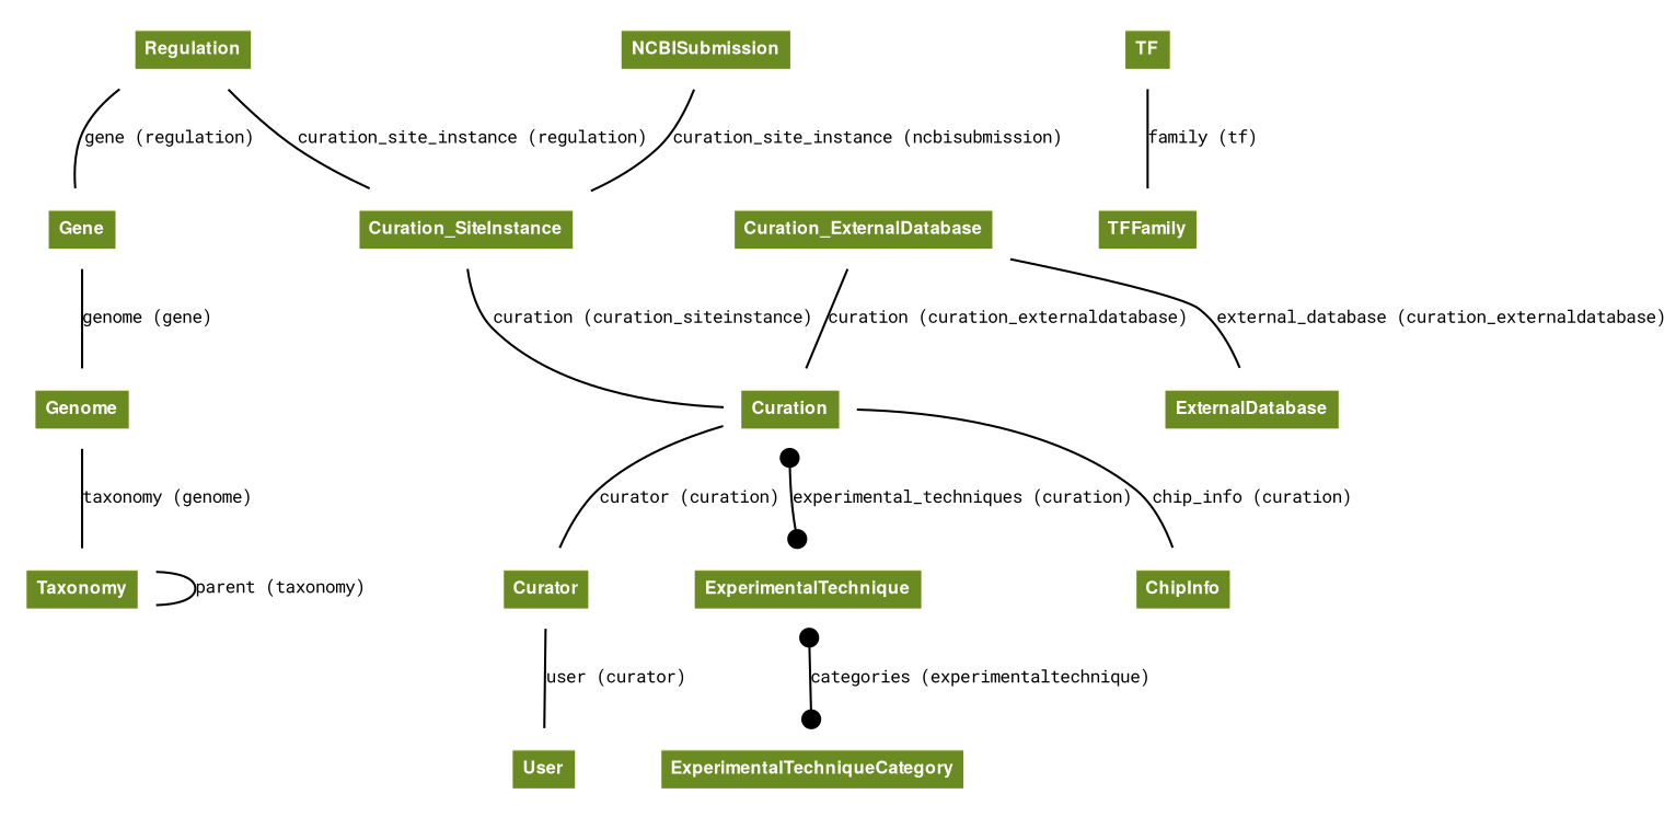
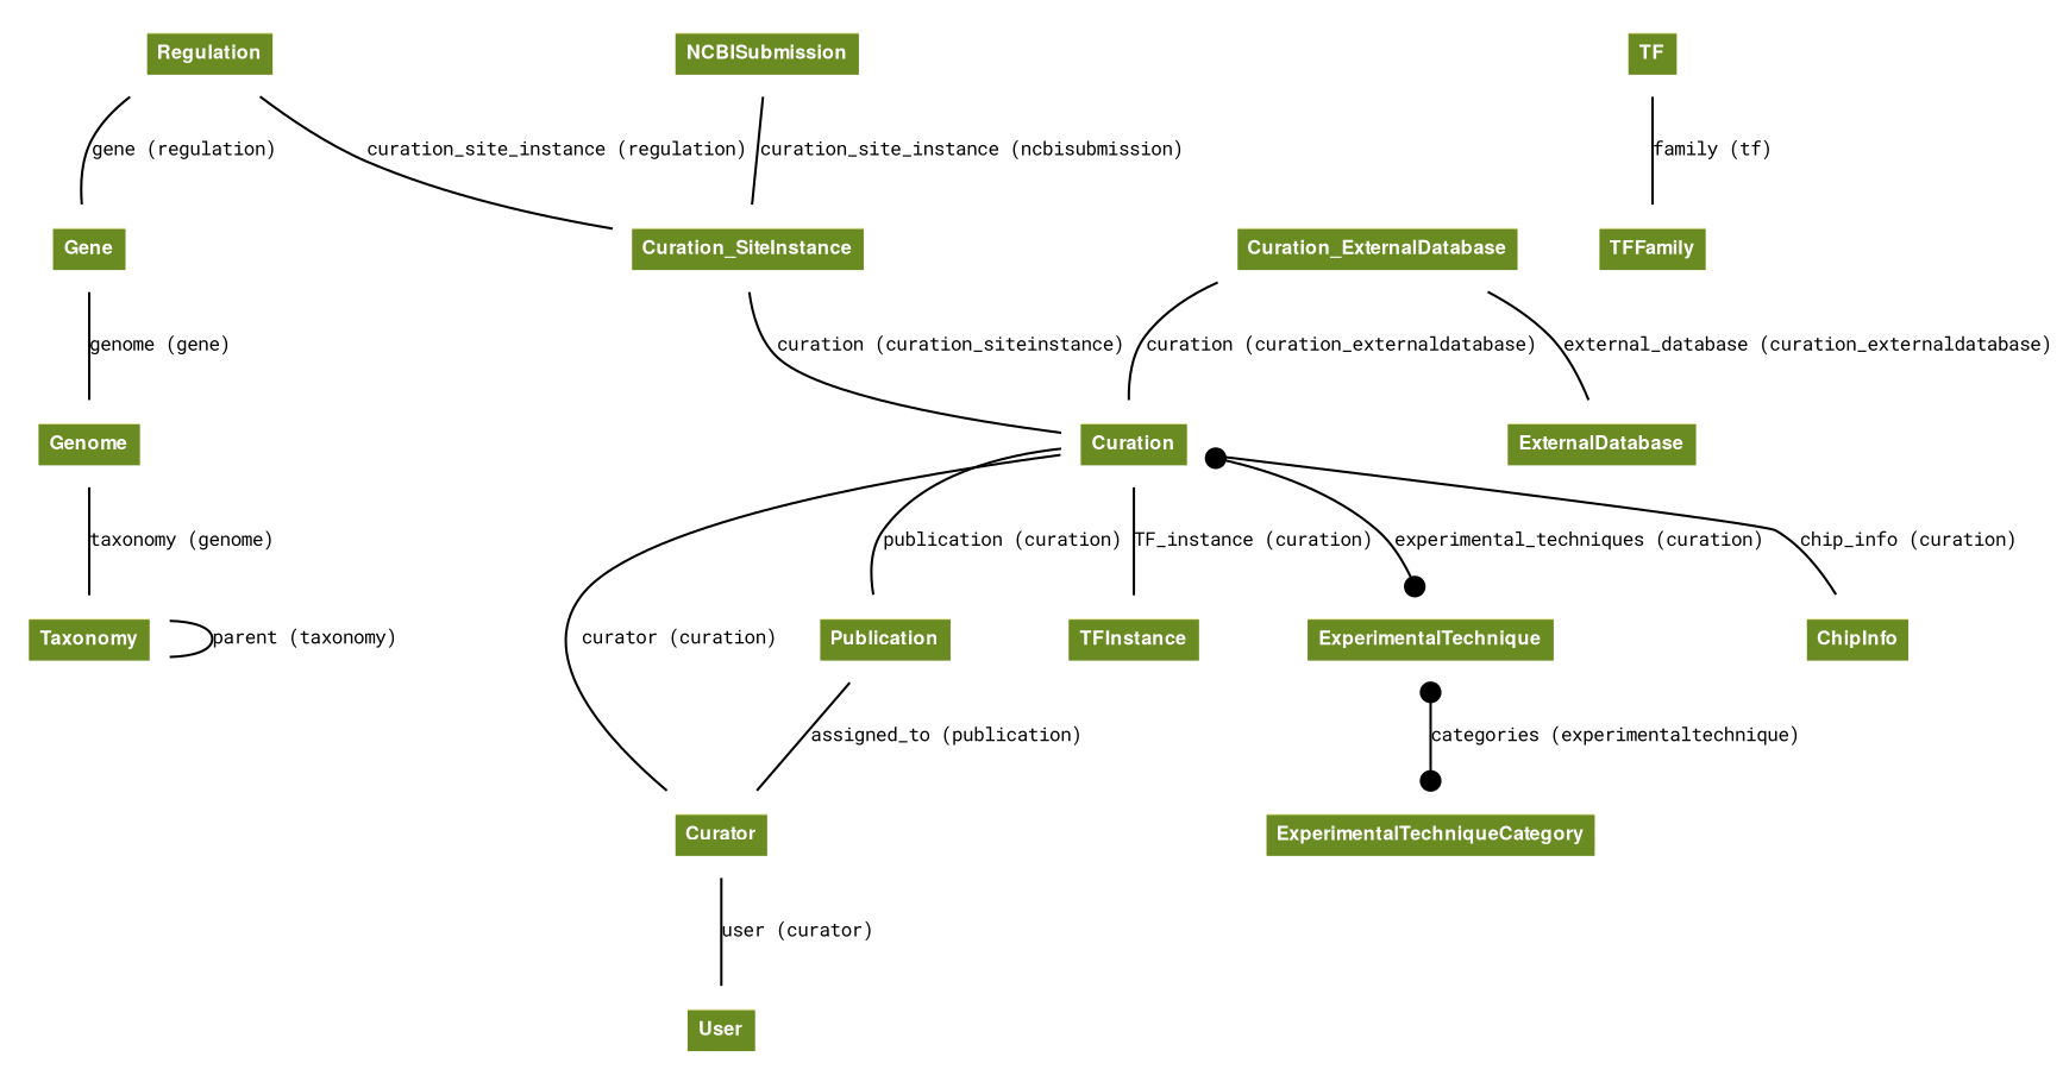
  digraph {
    fontname="Roboto Mono"
    fontsize=8
    node [fontname="Roboto Mono" fontsize=8 shape=plaintext]
    edge [arrowhead=none arrowtail=dot fontname="Roboto Mono" fontsize=8]
    n1 [label=<     <TABLE BGCOLOR="palegoldenrod" BORDER="0" CELLBORDER="0" CELLSPACING="0">      <TR><TD COLSPAN="2" CELLPADDING="4" ALIGN="CENTER" BGCOLOR="olivedrab4"      ><FONT FACE="Helvetica Bold" COLOR="white"      >Curation</FONT></TD></TR>          </TABLE>     >]
    n2 [label=<     <TABLE BGCOLOR="palegoldenrod" BORDER="0" CELLBORDER="0" CELLSPACING="0">      <TR><TD COLSPAN="2" CELLPADDING="4" ALIGN="CENTER" BGCOLOR="olivedrab4"      ><FONT FACE="Helvetica Bold" COLOR="white"      >Curator</FONT></TD></TR>          </TABLE>     >]
+   n3 [label=<     <TABLE BGCOLOR="palegoldenrod" BORDER="0" CELLBORDER="0" CELLSPACING="0">      <TR><TD COLSPAN="2" CELLPADDING="4" ALIGN="CENTER" BGCOLOR="olivedrab4"      ><FONT FACE="Helvetica Bold" COLOR="white"      >Publication</FONT></TD></TR>          </TABLE>     >]
+   n4 [label=<     <TABLE BGCOLOR="palegoldenrod" BORDER="0" CELLBORDER="0" CELLSPACING="0">      <TR><TD COLSPAN="2" CELLPADDING="4" ALIGN="CENTER" BGCOLOR="olivedrab4"      ><FONT FACE="Helvetica Bold" COLOR="white"      >TFInstance</FONT></TD></TR>          </TABLE>     >]
    n5 [label=<     <TABLE BGCOLOR="palegoldenrod" BORDER="0" CELLBORDER="0" CELLSPACING="0">      <TR><TD COLSPAN="2" CELLPADDING="4" ALIGN="CENTER" BGCOLOR="olivedrab4"      ><FONT FACE="Helvetica Bold" COLOR="white"      >ExperimentalTechnique</FONT></TD></TR>          </TABLE>     >]
    n6 [label=<     <TABLE BGCOLOR="palegoldenrod" BORDER="0" CELLBORDER="0" CELLSPACING="0">      <TR><TD COLSPAN="2" CELLPADDING="4" ALIGN="CENTER" BGCOLOR="olivedrab4"      ><FONT FACE="Helvetica Bold" COLOR="white"      >ChipInfo</FONT></TD></TR>          </TABLE>     >]
    n7 [label=<       <TABLE BGCOLOR="palegoldenrod" BORDER="0" CELLBORDER="0" CELLSPACING="0">       <TR><TD COLSPAN="2" CELLPADDING="4" ALIGN="CENTER" BGCOLOR="olivedrab4"       ><FONT FACE="Helvetica Bold" COLOR="white"       >User</FONT></TD></TR>       </TABLE>       >]
    n8 [label=<     <TABLE BGCOLOR="palegoldenrod" BORDER="0" CELLBORDER="0" CELLSPACING="0">      <TR><TD COLSPAN="2" CELLPADDING="4" ALIGN="CENTER" BGCOLOR="olivedrab4"      ><FONT FACE="Helvetica Bold" COLOR="white"      >TF</FONT></TD></TR>          </TABLE>     >]
    n9 [label=<     <TABLE BGCOLOR="palegoldenrod" BORDER="0" CELLBORDER="0" CELLSPACING="0">      <TR><TD COLSPAN="2" CELLPADDING="4" ALIGN="CENTER" BGCOLOR="olivedrab4"      ><FONT FACE="Helvetica Bold" COLOR="white"      >TFFamily</FONT></TD></TR>          </TABLE>     >]
    n10 [label=<     <TABLE BGCOLOR="palegoldenrod" BORDER="0" CELLBORDER="0" CELLSPACING="0">      <TR><TD COLSPAN="2" CELLPADDING="4" ALIGN="CENTER" BGCOLOR="olivedrab4"      ><FONT FACE="Helvetica Bold" COLOR="white"      >ExperimentalTechniqueCategory</FONT></TD></TR>          </TABLE>     >]
    n11 [label=<     <TABLE BGCOLOR="palegoldenrod" BORDER="0" CELLBORDER="0" CELLSPACING="0">      <TR><TD COLSPAN="2" CELLPADDING="4" ALIGN="CENTER" BGCOLOR="olivedrab4"      ><FONT FACE="Helvetica Bold" COLOR="white"      >Gene</FONT></TD></TR>          </TABLE>     >]
    n12 [label=<     <TABLE BGCOLOR="palegoldenrod" BORDER="0" CELLBORDER="0" CELLSPACING="0">      <TR><TD COLSPAN="2" CELLPADDING="4" ALIGN="CENTER" BGCOLOR="olivedrab4"      ><FONT FACE="Helvetica Bold" COLOR="white"      >Genome</FONT></TD></TR>          </TABLE>     >]
    n13 [label=<     <TABLE BGCOLOR="palegoldenrod" BORDER="0" CELLBORDER="0" CELLSPACING="0">      <TR><TD COLSPAN="2" CELLPADDING="4" ALIGN="CENTER" BGCOLOR="olivedrab4"      ><FONT FACE="Helvetica Bold" COLOR="white"      >Taxonomy</FONT></TD></TR>          </TABLE>     >]
    n14 [label=<     <TABLE BGCOLOR="palegoldenrod" BORDER="0" CELLBORDER="0" CELLSPACING="0">      <TR><TD COLSPAN="2" CELLPADDING="4" ALIGN="CENTER" BGCOLOR="olivedrab4"      ><FONT FACE="Helvetica Bold" COLOR="white"      >Curation_SiteInstance</FONT></TD></TR>          </TABLE>     >]
    n15 [label=<     <TABLE BGCOLOR="palegoldenrod" BORDER="0" CELLBORDER="0" CELLSPACING="0">      <TR><TD COLSPAN="2" CELLPADDING="4" ALIGN="CENTER" BGCOLOR="olivedrab4"      ><FONT FACE="Helvetica Bold" COLOR="white"      >Regulation</FONT></TD></TR>          </TABLE>     >]
    n16 [label=<     <TABLE BGCOLOR="palegoldenrod" BORDER="0" CELLBORDER="0" CELLSPACING="0">      <TR><TD COLSPAN="2" CELLPADDING="4" ALIGN="CENTER" BGCOLOR="olivedrab4"      ><FONT FACE="Helvetica Bold" COLOR="white"      >ExternalDatabase</FONT></TD></TR>          </TABLE>     >]
    n17 [label=<     <TABLE BGCOLOR="palegoldenrod" BORDER="0" CELLBORDER="0" CELLSPACING="0">      <TR><TD COLSPAN="2" CELLPADDING="4" ALIGN="CENTER" BGCOLOR="olivedrab4"      ><FONT FACE="Helvetica Bold" COLOR="white"      >Curation_ExternalDatabase</FONT></TD></TR>          </TABLE>     >]
    n18 [label=<     <TABLE BGCOLOR="palegoldenrod" BORDER="0" CELLBORDER="0" CELLSPACING="0">      <TR><TD COLSPAN="2" CELLPADDING="4" ALIGN="CENTER" BGCOLOR="olivedrab4"      ><FONT FACE="Helvetica Bold" COLOR="white"      >NCBISubmission</FONT></TD></TR>          </TABLE>     >]
    n1 -> n2 [label="curator (curation)"]
+   n1 -> n3 [label="publication (curation)"]
+   n1 -> n4 [label="TF_instance (curation)"]
    n1 -> n5 [arrowhead=dot dir=both label="experimental_techniques (curation)"]
    n1 -> n6 [label="chip_info (curation)"]
    n2 -> n7 [arrowtail=none label="user (curator)"]
+   n3 -> n2 [label="assigned_to (publication)"]
    n5 -> n10 [arrowhead=dot dir=both label="categories (experimentaltechnique)"]
    n8 -> n9 [label="family (tf)"]
    n11 -> n12 [label="genome (gene)"]
    n12 -> n13 [label="taxonomy (genome)"]
    n13 -> n13 [label="parent (taxonomy)"]
    n14 -> n1 [label="curation (curation_siteinstance)"]
    n15 -> n11 [label="gene (regulation)"]
    n15 -> n14 [label="curation_site_instance (regulation)"]
    n17 -> n1 [label="curation (curation_externaldatabase)"]
    n17 -> n16 [label="external_database (curation_externaldatabase)"]
    n18 -> n14 [label="curation_site_instance (ncbisubmission)"]
  }
